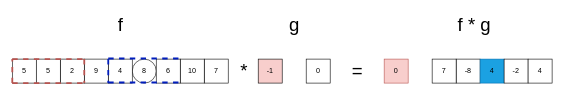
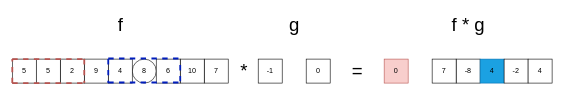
  <mxCell id="0" />
  <mxCell id="1" parent="0" />
  <mxCell id="2" value="5" style="whiteSpace=wrap;html=1;aspect=fixed;" parent="1" vertex="1"><mxGeometry x="20" y="98" width="40" height="40" as="geometry" /></mxCell>
  <mxCell id="3" value="8" style="ellipse;whiteSpace=wrap;html=1;aspect=fixed;" parent="1" vertex="1"><mxGeometry x="220" y="98" width="40" height="40" as="geometry" /></mxCell>
  <mxCell id="4" value="4" style="whiteSpace=wrap;html=1;aspect=fixed;" parent="1" vertex="1"><mxGeometry x="180" y="98" width="40" height="40" as="geometry" /></mxCell>
  <mxCell id="5" value="9" style="whiteSpace=wrap;html=1;aspect=fixed;" parent="1" vertex="1"><mxGeometry x="140" y="98" width="40" height="40" as="geometry" /></mxCell>
  <mxCell id="6" value="2" style="whiteSpace=wrap;html=1;aspect=fixed;" parent="1" vertex="1"><mxGeometry x="100" y="98" width="40" height="40" as="geometry" /></mxCell>
  <mxCell id="7" value="5" style="whiteSpace=wrap;html=1;aspect=fixed;" parent="1" vertex="1"><mxGeometry x="60" y="98" width="40" height="40" as="geometry" /></mxCell>
  <mxCell id="8" value="7" style="whiteSpace=wrap;html=1;aspect=fixed;" parent="1" vertex="1"><mxGeometry x="340" y="98" width="40" height="40" as="geometry" /></mxCell>
  <mxCell id="9" value="10" style="whiteSpace=wrap;html=1;aspect=fixed;" parent="1" vertex="1"><mxGeometry x="300" y="98" width="40" height="40" as="geometry" /></mxCell>
  <mxCell id="10" value="6" style="whiteSpace=wrap;html=1;aspect=fixed;" parent="1" vertex="1"><mxGeometry x="260" y="98" width="40" height="40" as="geometry" /></mxCell>
  <mxCell id="11" value="" style="endArrow=none;dashed=1;html=1;fillColor=#f8cecc;strokeColor=#b85450;strokeWidth=3;" parent="1" edge="1"><mxGeometry width="50" height="50" relative="1" as="geometry"><mxPoint x="20" y="138" as="sourcePoint" /><mxPoint x="140" y="138" as="targetPoint" /></mxGeometry></mxCell>
  <mxCell id="12" value="" style="endArrow=none;dashed=1;html=1;fillColor=#f8cecc;strokeColor=#b85450;strokeWidth=3;entryX=0;entryY=0;entryDx=0;entryDy=0;" parent="1" target="2" edge="1"><mxGeometry width="50" height="50" relative="1" as="geometry"><mxPoint x="20" y="138" as="sourcePoint" /><mxPoint x="150" y="148" as="targetPoint" /></mxGeometry></mxCell>
  <mxCell id="13" value="" style="endArrow=none;dashed=1;html=1;fillColor=#f8cecc;strokeColor=#b85450;strokeWidth=3;" parent="1" edge="1"><mxGeometry width="50" height="50" relative="1" as="geometry"><mxPoint x="140" y="98" as="sourcePoint" /><mxPoint x="140" y="138" as="targetPoint" /></mxGeometry></mxCell>
  <mxCell id="14" value="f" style="text;html=1;align=center;verticalAlign=middle;resizable=0;points=[];autosize=1;fontSize=31;" parent="1" vertex="1"><mxGeometry x="190" y="20" width="20" height="40" as="geometry" /></mxCell>
  <mxCell id="15" value="0" style="whiteSpace=wrap;html=1;aspect=fixed;" parent="1" vertex="1"><mxGeometry x="510" y="98" width="40" height="40" as="geometry" /></mxCell>
- <mxCell id="16" value="-1" style="whiteSpace=wrap;html=1;aspect=fixed;fillColor=#f8cecc;" parent="1" vertex="1"><mxGeometry x="430" y="98" width="40" height="40" as="geometry" /></mxCell>
+ <mxCell id="16" value="-1" style="whiteSpace=wrap;html=1;aspect=fixed;" parent="1" vertex="1"><mxGeometry x="430" y="98" width="40" height="40" as="geometry" /></mxCell>
  <mxCell id="17" value="*" style="text;html=1;align=center;verticalAlign=middle;resizable=0;points=[];autosize=1;fontSize=31;" parent="1" vertex="1"><mxGeometry x="391" y="98" width="30" height="40" as="geometry" /></mxCell>
  <mxCell id="18" value="g&lt;br&gt;" style="text;html=1;align=center;verticalAlign=middle;resizable=0;points=[];autosize=1;fontSize=31;" parent="1" vertex="1"><mxGeometry x="475" y="20" width="30" height="40" as="geometry" /></mxCell>
  <mxCell id="19" value="=&lt;br&gt;" style="text;html=1;align=center;verticalAlign=middle;resizable=0;points=[];autosize=1;fontSize=31;" parent="1" vertex="1"><mxGeometry x="580" y="98" width="30" height="40" as="geometry" /></mxCell>
  <mxCell id="20" value="0" style="whiteSpace=wrap;html=1;aspect=fixed;fillColor=#f8cecc;strokeColor=#b85450;" parent="1" vertex="1"><mxGeometry x="640" y="98" width="40" height="40" as="geometry" /></mxCell>
  <mxCell id="21" value="-8" style="whiteSpace=wrap;html=1;aspect=fixed;" parent="1" vertex="1"><mxGeometry x="760" y="98" width="40" height="40" as="geometry" /></mxCell>
  <mxCell id="22" value="4" style="whiteSpace=wrap;html=1;aspect=fixed;fillColor=#1ba1e2;strokeColor=#006EAF;fontColor=#000000;fontStyle=0" parent="1" vertex="1"><mxGeometry x="800" y="98" width="40" height="40" as="geometry" /></mxCell>
  <mxCell id="23" value="" style="endArrow=none;dashed=1;html=1;fillColor=#f8cecc;strokeColor=#b85450;strokeWidth=3;" parent="1" edge="1"><mxGeometry width="50" height="50" relative="1" as="geometry"><mxPoint x="20" y="98" as="sourcePoint" /><mxPoint x="140" y="98" as="targetPoint" /></mxGeometry></mxCell>
  <mxCell id="24" value="" style="endArrow=none;dashed=1;html=1;fillColor=#0050ef;strokeColor=#001DBC;strokeWidth=3;" parent="1" edge="1"><mxGeometry width="50" height="50" relative="1" as="geometry"><mxPoint x="180" y="97" as="sourcePoint" /><mxPoint x="300" y="97" as="targetPoint" /></mxGeometry></mxCell>
  <mxCell id="25" value="" style="endArrow=none;dashed=1;html=1;fillColor=#0050ef;strokeColor=#001DBC;strokeWidth=3;" parent="1" edge="1"><mxGeometry width="50" height="50" relative="1" as="geometry"><mxPoint x="180" y="137" as="sourcePoint" /><mxPoint x="300" y="137" as="targetPoint" /></mxGeometry></mxCell>
+ <mxCell id="26" value="" style="endArrow=none;dashed=1;html=1;fillColor=#0050ef;strokeColor=#001DBC;strokeWidth=3;entryX=0;entryY=1;entryDx=0;entryDy=0;exitX=1;exitY=0.25;exitDx=0;exitDy=0;" parent="1" source="10" target="9" edge="1"><mxGeometry width="50" height="50" relative="1" as="geometry"><mxPoint x="200" y="117" as="sourcePoint" /><mxPoint x="320" y="117" as="targetPoint" /></mxGeometry></mxCell>
  <mxCell id="27" value="" style="endArrow=none;dashed=1;html=1;fillColor=#0050ef;strokeColor=#001DBC;strokeWidth=3;entryX=1;entryY=1;entryDx=0;entryDy=0;" parent="1" target="5" edge="1"><mxGeometry width="50" height="50" relative="1" as="geometry"><mxPoint x="180" y="98" as="sourcePoint" /><mxPoint x="310" y="148" as="targetPoint" /><Array as="points"><mxPoint x="180" y="118" /></Array></mxGeometry></mxCell>
- <mxCell id="28" value="f * g" style="text;html=1;align=center;verticalAlign=middle;resizable=0;points=[];autosize=1;fontSize=31;" parent="1" vertex="1"><mxGeometry x="755" y="20" width="70" height="40" as="geometry" /></mxCell>
+ <mxCell id="28" value="f * g" style="text;html=1;align=center;verticalAlign=middle;resizable=0;points=[];autosize=1;fontSize=31;" parent="1" vertex="1"><mxGeometry x="745" y="20" width="70" height="40" as="geometry" /></mxCell>
  <mxCell id="29" value="7" style="whiteSpace=wrap;html=1;aspect=fixed;" vertex="1" parent="1"><mxGeometry x="720" y="98" width="40" height="40" as="geometry" /></mxCell>
  <mxCell id="30" value="-2" style="whiteSpace=wrap;html=1;aspect=fixed;" vertex="1" parent="1"><mxGeometry x="840" y="98" width="40" height="40" as="geometry" /></mxCell>
  <mxCell id="31" value="4" style="whiteSpace=wrap;html=1;aspect=fixed;" vertex="1" parent="1"><mxGeometry x="880" y="98" width="40" height="40" as="geometry" /></mxCell>
